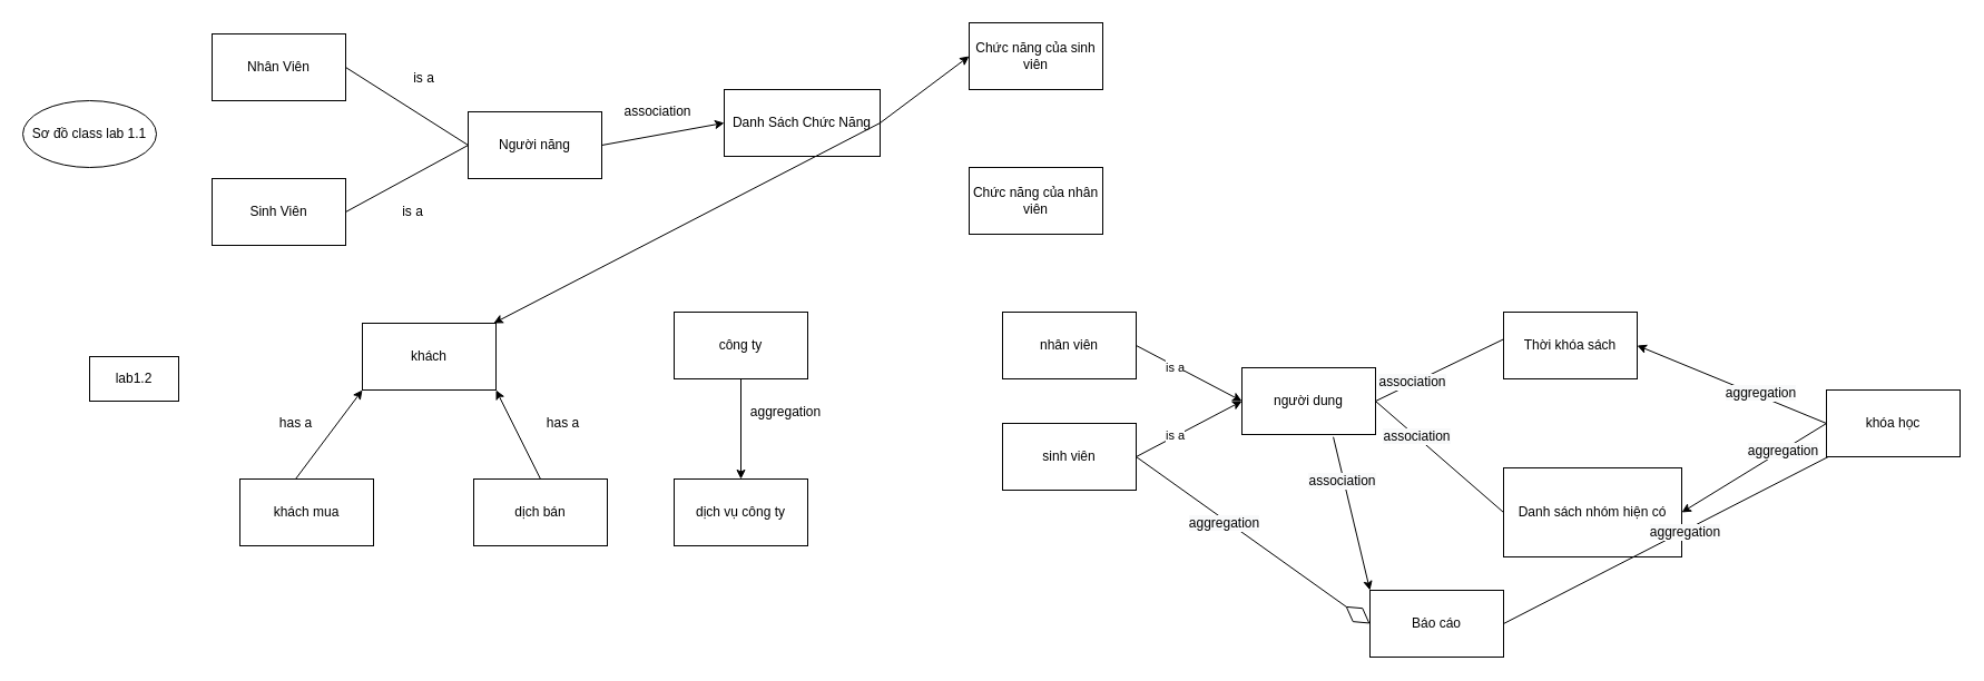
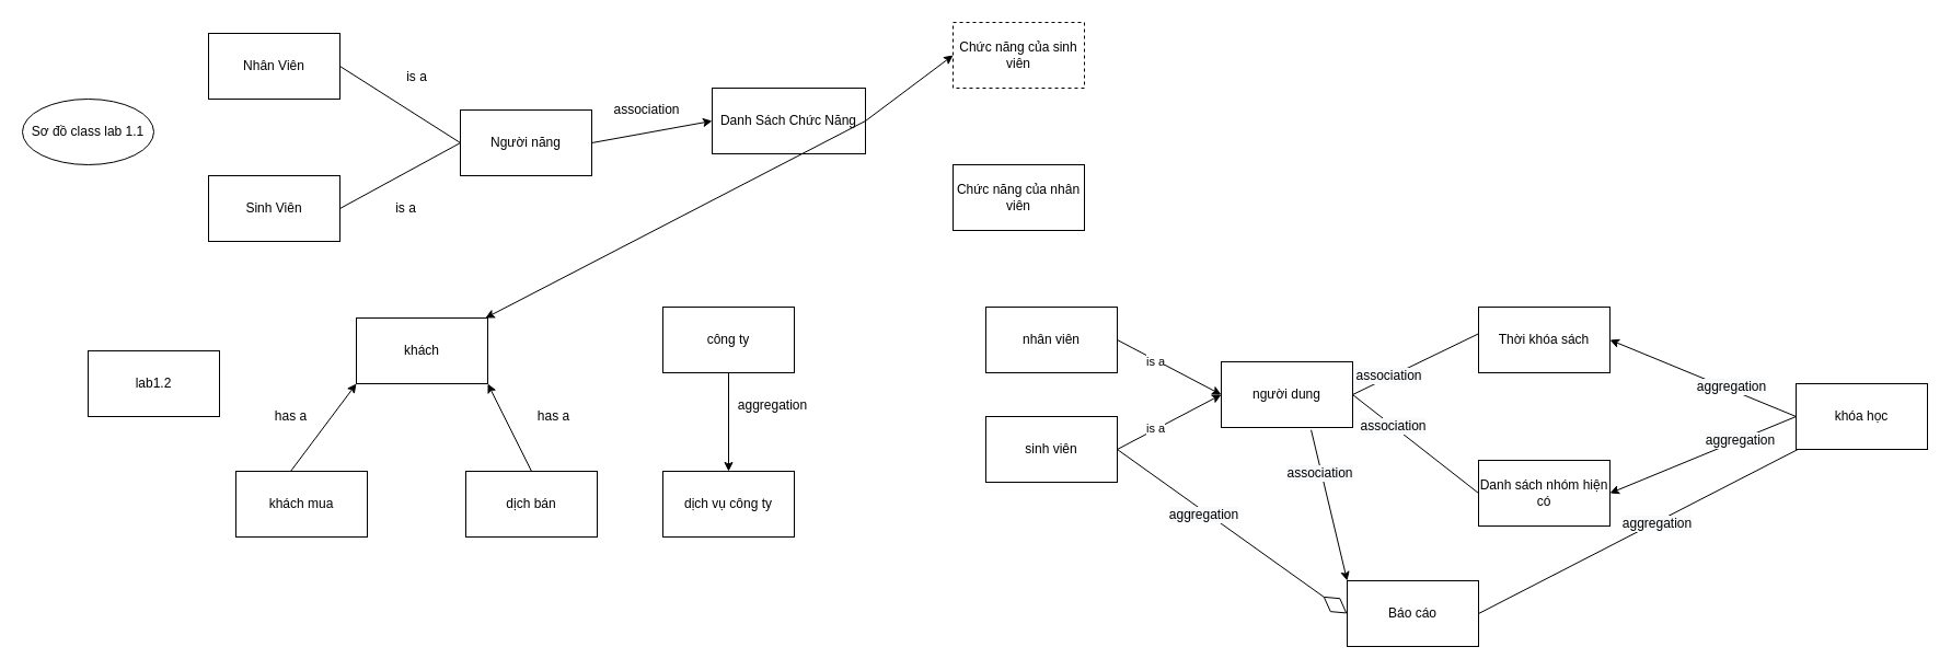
  <mxCell id="0" />
  <mxCell id="1" parent="0" />
  <mxCell id="2" value="Nhân Viên" style="whiteSpace=wrap;html=1;" vertex="1" parent="1"><mxGeometry x="190" y="30" width="120" height="60" as="geometry" /></mxCell>
  <mxCell id="3" value="Sinh Viên" style="whiteSpace=wrap;html=1;" vertex="1" parent="1"><mxGeometry x="190" y="160" width="120" height="60" as="geometry" /></mxCell>
  <mxCell id="4" value="Người năng" style="whiteSpace=wrap;html=1;" vertex="1" parent="1"><mxGeometry x="420" y="100" width="120" height="60" as="geometry" /></mxCell>
  <mxCell id="5" value="" style="endArrow=none;html=1;rounded=0;entryX=0;entryY=0.5;entryDx=0;entryDy=0;" edge="1" parent="1" target="4"><mxGeometry width="50" height="50" relative="1" as="geometry"><mxPoint x="310" y="60" as="sourcePoint" /><mxPoint x="360" y="10" as="targetPoint" /></mxGeometry></mxCell>
  <mxCell id="6" value="" style="endArrow=none;html=1;rounded=0;entryX=0;entryY=0.5;entryDx=0;entryDy=0;" edge="1" parent="1" target="4"><mxGeometry width="50" height="50" relative="1" as="geometry"><mxPoint x="310" y="190" as="sourcePoint" /><mxPoint x="360" y="140" as="targetPoint" /></mxGeometry></mxCell>
  <mxCell id="7" value="is a" style="text;html=1;align=center;verticalAlign=middle;resizable=0;points=[];autosize=1;strokeColor=none;fillColor=none;" vertex="1" parent="1"><mxGeometry x="365" y="60" width="30" height="20" as="geometry" /></mxCell>
  <mxCell id="8" value="is a" style="text;html=1;align=center;verticalAlign=middle;resizable=0;points=[];autosize=1;strokeColor=none;fillColor=none;" vertex="1" parent="1"><mxGeometry x="355" y="180" width="30" height="20" as="geometry" /></mxCell>
  <mxCell id="9" value="Danh Sách Chức Năng" style="whiteSpace=wrap;html=1;" vertex="1" parent="1"><mxGeometry x="650" y="80" width="140" height="60" as="geometry" /></mxCell>
  <mxCell id="10" value="" style="endArrow=classic;html=1;rounded=0;exitX=1;exitY=0.5;exitDx=0;exitDy=0;" edge="1" parent="1" source="4"><mxGeometry width="50" height="50" relative="1" as="geometry"><mxPoint x="630" y="-30" as="sourcePoint" /><mxPoint x="650" y="110" as="targetPoint" /></mxGeometry></mxCell>
  <mxCell id="11" value="association" style="text;html=1;align=center;verticalAlign=middle;resizable=0;points=[];autosize=1;strokeColor=none;fillColor=none;" vertex="1" parent="1"><mxGeometry x="550" y="90" width="80" height="20" as="geometry" /></mxCell>
  <mxCell id="12" value="khách" style="whiteSpace=wrap;html=1;" vertex="1" parent="1"><mxGeometry x="325" y="290" width="120" height="60" as="geometry" /></mxCell>
  <mxCell id="13" value="khách mua" style="whiteSpace=wrap;html=1;" vertex="1" parent="1"><mxGeometry x="215" y="430" width="120" height="60" as="geometry" /></mxCell>
  <mxCell id="14" value="dịch bán" style="whiteSpace=wrap;html=1;" vertex="1" parent="1"><mxGeometry x="425" y="430" width="120" height="60" as="geometry" /></mxCell>
  <mxCell id="15" value="" style="endArrow=classic;html=1;rounded=0;entryX=0;entryY=1;entryDx=0;entryDy=0;" edge="1" parent="1" target="12"><mxGeometry width="50" height="50" relative="1" as="geometry"><mxPoint x="265" y="430" as="sourcePoint" /><mxPoint x="315" y="380" as="targetPoint" /></mxGeometry></mxCell>
  <mxCell id="16" value="" style="endArrow=classic;html=1;rounded=0;entryX=1;entryY=1;entryDx=0;entryDy=0;" edge="1" parent="1" target="12"><mxGeometry width="50" height="50" relative="1" as="geometry"><mxPoint x="485" y="430" as="sourcePoint" /><mxPoint x="545" y="350" as="targetPoint" /></mxGeometry></mxCell>
  <mxCell id="17" value="has a" style="text;html=1;align=center;verticalAlign=middle;resizable=0;points=[];autosize=1;strokeColor=none;fillColor=none;" vertex="1" parent="1"><mxGeometry x="245" y="370" width="40" height="20" as="geometry" /></mxCell>
  <mxCell id="18" value="has a" style="text;html=1;align=center;verticalAlign=middle;resizable=0;points=[];autosize=1;strokeColor=none;fillColor=none;" vertex="1" parent="1"><mxGeometry x="485" y="370" width="40" height="20" as="geometry" /></mxCell>
  <mxCell id="19" value="công ty" style="whiteSpace=wrap;html=1;" vertex="1" parent="1"><mxGeometry x="605" y="280" width="120" height="60" as="geometry" /></mxCell>
  <mxCell id="20" value="dịch vụ công ty" style="whiteSpace=wrap;html=1;" vertex="1" parent="1"><mxGeometry x="605" y="430" width="120" height="60" as="geometry" /></mxCell>
  <mxCell id="21" value="" style="endArrow=classic;html=1;rounded=0;entryX=0.5;entryY=0;entryDx=0;entryDy=0;" edge="1" parent="1" target="20"><mxGeometry width="50" height="50" relative="1" as="geometry"><mxPoint x="665" y="340" as="sourcePoint" /><mxPoint x="725" y="260" as="targetPoint" /></mxGeometry></mxCell>
  <mxCell id="22" value="aggregation" style="text;html=1;align=center;verticalAlign=middle;resizable=0;points=[];autosize=1;strokeColor=none;fillColor=none;" vertex="1" parent="1"><mxGeometry x="665" y="360" width="80" height="20" as="geometry" /></mxCell>
  <mxCell id="23" value="" style="endArrow=classic;html=1;rounded=0;entryX=0;entryY=0.5;entryDx=0;entryDy=0;" edge="1" parent="1" target="24"><mxGeometry width="50" height="50" relative="1" as="geometry"><mxPoint x="790" y="110" as="sourcePoint" /><mxPoint x="860" y="70" as="targetPoint" /></mxGeometry></mxCell>
- <mxCell id="24" value="Chức năng của sinh viên" style="whiteSpace=wrap;html=1;" vertex="1" parent="1"><mxGeometry x="870" y="20" width="120" height="60" as="geometry" /></mxCell>
+ <mxCell id="24" value="Chức năng của sinh viên" style="whiteSpace=wrap;html=1;dashed=1;" vertex="1" parent="1"><mxGeometry x="870" y="20" width="120" height="60" as="geometry" /></mxCell>
  <mxCell id="25" value="" style="endArrow=classic;html=1;rounded=0;exitX=1;exitY=0.5;exitDx=0;exitDy=0;" edge="1" parent="1" source="9" target="12"><mxGeometry width="50" height="50" relative="1" as="geometry"><mxPoint x="800" y="120" as="sourcePoint" /><mxPoint x="880" y="60" as="targetPoint" /></mxGeometry></mxCell>
  <mxCell id="26" value="Chức năng của nhân viên" style="whiteSpace=wrap;html=1;" vertex="1" parent="1"><mxGeometry x="870" y="150" width="120" height="60" as="geometry" /></mxCell>
  <mxCell id="27" value="Sơ đồ class lab 1.1" style="ellipse;whiteSpace=wrap;html=1;" vertex="1" parent="1"><mxGeometry x="20" y="90" width="120" height="60" as="geometry" /></mxCell>
- <mxCell id="28" value="lab1.2" style="whiteSpace=wrap;html=1;" vertex="1" parent="1"><mxGeometry x="80" y="320" width="80" height="40" as="geometry" /></mxCell>
+ <mxCell id="28" value="lab1.2" style="whiteSpace=wrap;html=1;" vertex="1" parent="1"><mxGeometry x="80" y="320" width="120" height="60" as="geometry" /></mxCell>
  <mxCell id="29" value="nhân viên" style="whiteSpace=wrap;html=1;" vertex="1" parent="1"><mxGeometry x="900" y="280" width="120" height="60" as="geometry" /></mxCell>
  <mxCell id="30" value="sinh viên" style="whiteSpace=wrap;html=1;" vertex="1" parent="1"><mxGeometry x="900" y="380" width="120" height="60" as="geometry" /></mxCell>
  <mxCell id="31" value="người dung" style="whiteSpace=wrap;html=1;" vertex="1" parent="1"><mxGeometry x="1115" y="330" width="120" height="60" as="geometry" /></mxCell>
  <mxCell id="32" value="Thời khóa sách" style="whiteSpace=wrap;html=1;" vertex="1" parent="1"><mxGeometry x="1350" y="280" width="120" height="60" as="geometry" /></mxCell>
- <mxCell id="33" value="Danh sách nhóm hiện có" style="whiteSpace=wrap;html=1;" vertex="1" parent="1"><mxGeometry x="1350" y="420" width="160" height="80" as="geometry" /></mxCell>
+ <mxCell id="33" value="Danh sách nhóm hiện có" style="whiteSpace=wrap;html=1;" vertex="1" parent="1"><mxGeometry x="1350" y="420" width="120" height="60" as="geometry" /></mxCell>
  <mxCell id="34" value="khóa học" style="whiteSpace=wrap;html=1;" vertex="1" parent="1"><mxGeometry x="1640" y="350" width="120" height="60" as="geometry" /></mxCell>
  <mxCell id="35" value="" style="endArrow=classic;html=1;rounded=0;entryX=0;entryY=0.5;entryDx=0;entryDy=0;" edge="1" parent="1" target="31"><mxGeometry width="50" height="50" relative="1" as="geometry"><mxPoint x="1020" y="310" as="sourcePoint" /><mxPoint x="1070" y="260" as="targetPoint" /></mxGeometry></mxCell>
  <mxCell id="36" value="is a" style="edgeLabel;html=1;align=center;verticalAlign=middle;resizable=0;points=[];" connectable="0" vertex="1" parent="35"><mxGeometry x="-0.252" y="-1" relative="1" as="geometry"><mxPoint as="offset" /></mxGeometry></mxCell>
  <mxCell id="37" value="" style="endArrow=classic;html=1;rounded=0;entryX=0;entryY=0.5;entryDx=0;entryDy=0;exitX=1;exitY=0.5;exitDx=0;exitDy=0;" edge="1" parent="1" source="30" target="31"><mxGeometry width="50" height="50" relative="1" as="geometry"><mxPoint x="1030" y="320" as="sourcePoint" /><mxPoint x="1125" y="370" as="targetPoint" /></mxGeometry></mxCell>
  <mxCell id="38" value="is a" style="edgeLabel;html=1;align=center;verticalAlign=middle;resizable=0;points=[];" connectable="0" vertex="1" parent="37"><mxGeometry x="-0.261" y="2" relative="1" as="geometry"><mxPoint y="1" as="offset" /></mxGeometry></mxCell>
  <mxCell id="39" value="" style="endArrow=none;html=1;rounded=0;entryX=0.001;entryY=0.405;entryDx=0;entryDy=0;entryPerimeter=0;" edge="1" parent="1" target="32"><mxGeometry width="50" height="50" relative="1" as="geometry"><mxPoint x="1235" y="360" as="sourcePoint" /><mxPoint x="1285" y="310" as="targetPoint" /></mxGeometry></mxCell>
  <mxCell id="40" value="&lt;span style=&quot;font-size: 12px ; background-color: rgb(248 , 249 , 250)&quot;&gt;association&lt;/span&gt;" style="edgeLabel;html=1;align=center;verticalAlign=middle;resizable=0;points=[];" connectable="0" vertex="1" parent="39"><mxGeometry x="-0.414" y="1" relative="1" as="geometry"><mxPoint as="offset" /></mxGeometry></mxCell>
  <mxCell id="41" value="" style="endArrow=none;html=1;rounded=0;entryX=0;entryY=0.5;entryDx=0;entryDy=0;" edge="1" parent="1" target="33"><mxGeometry width="50" height="50" relative="1" as="geometry"><mxPoint x="1235" y="360" as="sourcePoint" /><mxPoint x="1285" y="310" as="targetPoint" /></mxGeometry></mxCell>
  <mxCell id="42" value="&lt;span style=&quot;font-size: 12px ; background-color: rgb(248 , 249 , 250)&quot;&gt;association&lt;/span&gt;" style="edgeLabel;html=1;align=center;verticalAlign=middle;resizable=0;points=[];" connectable="0" vertex="1" parent="41"><mxGeometry x="-0.367" relative="1" as="geometry"><mxPoint as="offset" /></mxGeometry></mxCell>
  <mxCell id="43" value="Báo cáo" style="whiteSpace=wrap;html=1;" vertex="1" parent="1"><mxGeometry x="1230" y="530" width="120" height="60" as="geometry" /></mxCell>
  <mxCell id="44" value="" style="endArrow=classic;html=1;rounded=0;exitX=0;exitY=0.5;exitDx=0;exitDy=0;entryX=1;entryY=0.5;entryDx=0;entryDy=0;" edge="1" parent="1" source="34" target="32"><mxGeometry width="50" height="50" relative="1" as="geometry"><mxPoint x="1540" y="470" as="sourcePoint" /><mxPoint x="1590" y="420" as="targetPoint" /></mxGeometry></mxCell>
  <mxCell id="45" value="&lt;span style=&quot;font-size: 12px ; background-color: rgb(248 , 249 , 250)&quot;&gt;aggregation&lt;/span&gt;" style="edgeLabel;html=1;align=center;verticalAlign=middle;resizable=0;points=[];" connectable="0" vertex="1" parent="44"><mxGeometry x="-0.281" y="-3" relative="1" as="geometry"><mxPoint as="offset" /></mxGeometry></mxCell>
  <mxCell id="46" value="" style="endArrow=classic;html=1;rounded=0;entryX=1;entryY=0.5;entryDx=0;entryDy=0;" edge="1" parent="1" target="33"><mxGeometry width="50" height="50" relative="1" as="geometry"><mxPoint x="1640" y="380" as="sourcePoint" /><mxPoint x="1690" y="330" as="targetPoint" /></mxGeometry></mxCell>
  <mxCell id="47" value="&lt;span style=&quot;font-size: 12px ; background-color: rgb(248 , 249 , 250)&quot;&gt;aggregation&lt;/span&gt;" style="edgeLabel;html=1;align=center;verticalAlign=middle;resizable=0;points=[];" connectable="0" vertex="1" parent="46"><mxGeometry x="-0.392" relative="1" as="geometry"><mxPoint as="offset" /></mxGeometry></mxCell>
  <mxCell id="48" value="" style="endArrow=none;html=1;rounded=0;" edge="1" parent="1" target="34"><mxGeometry width="50" height="50" relative="1" as="geometry"><mxPoint x="1350" y="560" as="sourcePoint" /><mxPoint x="1400" y="510" as="targetPoint" /></mxGeometry></mxCell>
  <mxCell id="49" value="&lt;span style=&quot;font-size: 12px ; background-color: rgb(248 , 249 , 250)&quot;&gt;aggregation&lt;/span&gt;" style="edgeLabel;html=1;align=center;verticalAlign=middle;resizable=0;points=[];" connectable="0" vertex="1" parent="48"><mxGeometry x="0.11" y="-1" relative="1" as="geometry"><mxPoint as="offset" /></mxGeometry></mxCell>
  <mxCell id="50" value="" style="endArrow=diamondThin;endFill=0;endSize=24;html=1;rounded=0;exitX=1;exitY=0.5;exitDx=0;exitDy=0;entryX=0;entryY=0.5;entryDx=0;entryDy=0;" edge="1" parent="1" source="30" target="43"><mxGeometry width="160" relative="1" as="geometry"><mxPoint x="1110" y="460" as="sourcePoint" /><mxPoint x="1270" y="460" as="targetPoint" /></mxGeometry></mxCell>
  <mxCell id="51" value="&lt;span style=&quot;font-size: 12px ; background-color: rgb(248 , 249 , 250)&quot;&gt;aggregation&lt;/span&gt;" style="edgeLabel;html=1;align=center;verticalAlign=middle;resizable=0;points=[];" connectable="0" vertex="1" parent="50"><mxGeometry x="-0.241" y="-3" relative="1" as="geometry"><mxPoint as="offset" /></mxGeometry></mxCell>
  <mxCell id="52" value="" style="endArrow=classic;html=1;rounded=0;exitX=0.684;exitY=1.037;exitDx=0;exitDy=0;exitPerimeter=0;entryX=0;entryY=0;entryDx=0;entryDy=0;" edge="1" parent="1" source="31" target="43"><mxGeometry width="50" height="50" relative="1" as="geometry"><mxPoint x="1160" y="480" as="sourcePoint" /><mxPoint x="1210" y="430" as="targetPoint" /></mxGeometry></mxCell>
  <mxCell id="53" value="&lt;span style=&quot;font-size: 12px ; background-color: rgb(248 , 249 , 250)&quot;&gt;association&lt;/span&gt;" style="edgeLabel;html=1;align=center;verticalAlign=middle;resizable=0;points=[];" connectable="0" vertex="1" parent="52"><mxGeometry x="-0.441" y="-2" relative="1" as="geometry"><mxPoint as="offset" /></mxGeometry></mxCell>
